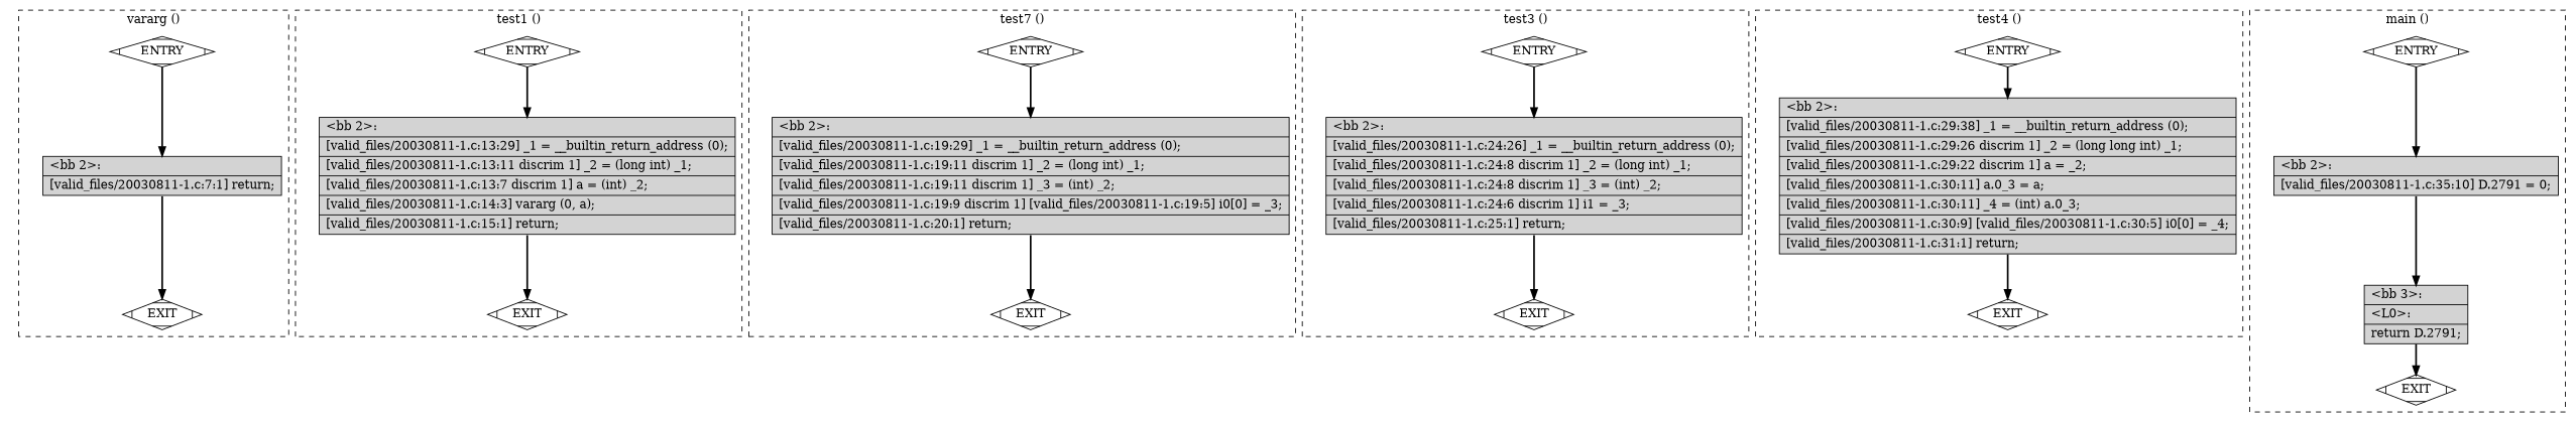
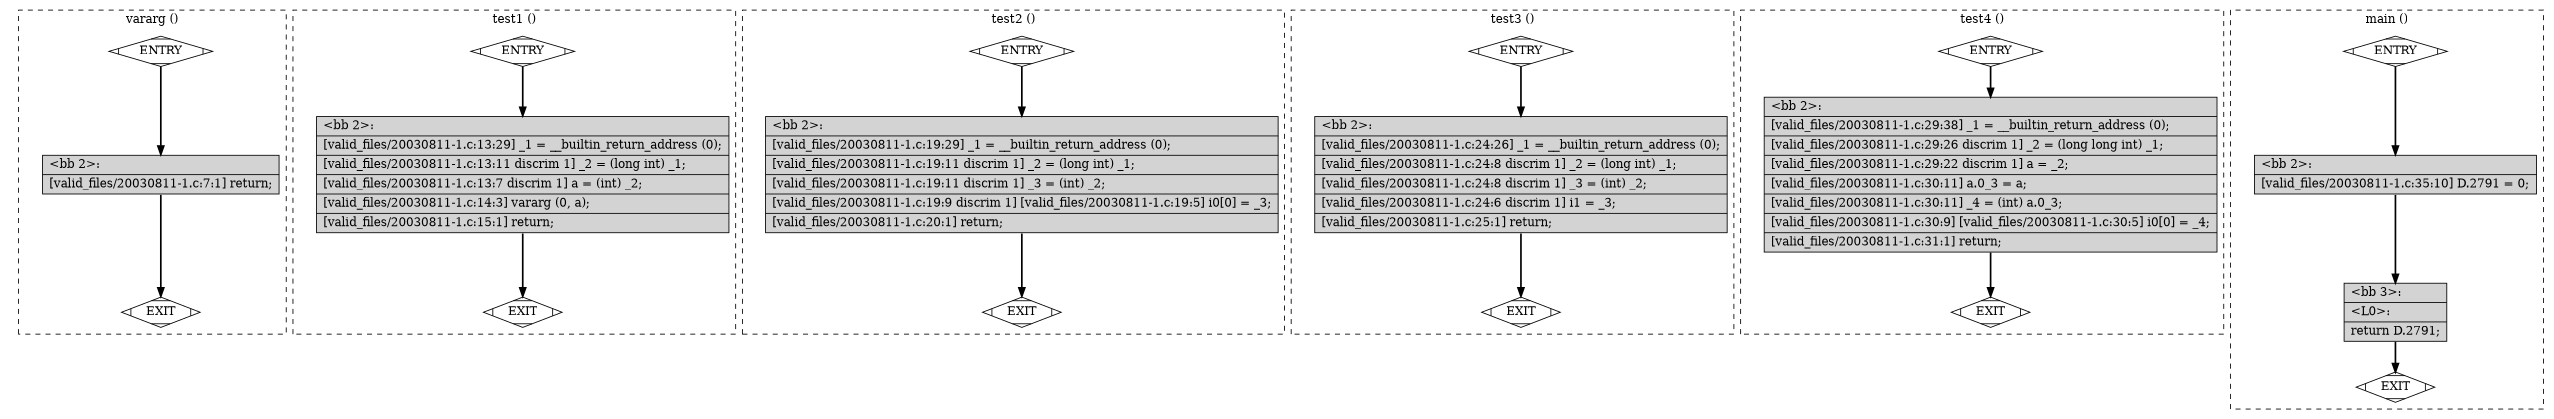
  digraph {
    node [fillcolor=white shape=Mdiamond style=filled]
    edge [constraint=true headport=n style="solid,bold" tailport=s color=black weight=100]
    n1 [label=ENTRY]
    n2 [label=EXIT]
    n3 [fillcolor=lightgrey label="{\<bb\ 2\>:\l|[valid_files/20030811-1.c:7:1]\ return;\l}" shape=record]
    n4 [label=ENTRY]
    n5 [label=EXIT]
    n6 [fillcolor=lightgrey label="{\<bb\ 2\>:\l|[valid_files/20030811-1.c:13:29]\ _1\ =\ __builtin_return_address\ (0);\l|[valid_files/20030811-1.c:13:11\ discrim\ 1]\ _2\ =\ (long\ int)\ _1;\l|[valid_files/20030811-1.c:13:7\ discrim\ 1]\ a\ =\ (int)\ _2;\l|[valid_files/20030811-1.c:14:3]\ vararg\ (0,\ a);\l|[valid_files/20030811-1.c:15:1]\ return;\l}" shape=record]
    n7 [label=ENTRY]
    n8 [label=EXIT]
    n9 [fillcolor=lightgrey label="{\<bb\ 2\>:\l|[valid_files/20030811-1.c:19:29]\ _1\ =\ __builtin_return_address\ (0);\l|[valid_files/20030811-1.c:19:11\ discrim\ 1]\ _2\ =\ (long\ int)\ _1;\l|[valid_files/20030811-1.c:19:11\ discrim\ 1]\ _3\ =\ (int)\ _2;\l|[valid_files/20030811-1.c:19:9\ discrim\ 1]\ [valid_files/20030811-1.c:19:5]\ i0[0]\ =\ _3;\l|[valid_files/20030811-1.c:20:1]\ return;\l}" shape=record]
    n10 [label=ENTRY]
    n11 [label=EXIT]
    n12 [fillcolor=lightgrey label="{\<bb\ 2\>:\l|[valid_files/20030811-1.c:24:26]\ _1\ =\ __builtin_return_address\ (0);\l|[valid_files/20030811-1.c:24:8\ discrim\ 1]\ _2\ =\ (long\ int)\ _1;\l|[valid_files/20030811-1.c:24:8\ discrim\ 1]\ _3\ =\ (int)\ _2;\l|[valid_files/20030811-1.c:24:6\ discrim\ 1]\ i1\ =\ _3;\l|[valid_files/20030811-1.c:25:1]\ return;\l}" shape=record]
    n13 [label=ENTRY]
    n14 [label=EXIT]
    n15 [fillcolor=lightgrey label="{\<bb\ 2\>:\l|[valid_files/20030811-1.c:29:38]\ _1\ =\ __builtin_return_address\ (0);\l|[valid_files/20030811-1.c:29:26\ discrim\ 1]\ _2\ =\ (long\ long\ int)\ _1;\l|[valid_files/20030811-1.c:29:22\ discrim\ 1]\ a\ =\ _2;\l|[valid_files/20030811-1.c:30:11]\ a.0_3\ =\ a;\l|[valid_files/20030811-1.c:30:11]\ _4\ =\ (int)\ a.0_3;\l|[valid_files/20030811-1.c:30:9]\ [valid_files/20030811-1.c:30:5]\ i0[0]\ =\ _4;\l|[valid_files/20030811-1.c:31:1]\ return;\l}" shape=record]
    n16 [label=ENTRY]
    n17 [label=EXIT]
    n18 [fillcolor=lightgrey label="{\<bb\ 2\>:\l|[valid_files/20030811-1.c:35:10]\ D.2791\ =\ 0;\l}" shape=record]
    n19 [fillcolor=lightgrey label="{\<bb\ 3\>:\l|\<L0\>:\l|return\ D.2791;\l}" shape=record]
    subgraph cluster_1 {
      color=black
      label="vararg ()"
      style=dashed
      n1
      n2
      n3
    }
    subgraph cluster_2 {
      color=black
      label="test1 ()"
      style=dashed
      n4
      n5
      n6
    }
    subgraph cluster_3 {
      color=black
-     label="test7 ()"
+     label="test2 ()"
      style=dashed
      n7
      n8
      n9
    }
    subgraph cluster_4 {
      color=black
      label="test3 ()"
      style=dashed
      n10
      n11
      n12
    }
    subgraph cluster_5 {
      color=black
      label="test4 ()"
      style=dashed
      n13
      n14
      n15
    }
    subgraph cluster_6 {
      color=black
      label="main ()"
      style=dashed
      n16
      n17
      n18
      n19
    }
    n1 -> n2 [style=invis color="" weight=""]
    n1 -> n3
    n3 -> n2 [weight=10]
    n4 -> n5 [style=invis color="" weight=""]
    n4 -> n6
    n6 -> n5 [weight=10]
    n7 -> n8 [style=invis color="" weight=""]
    n7 -> n9
    n9 -> n8 [weight=10]
    n10 -> n11 [style=invis color="" weight=""]
    n10 -> n12
    n12 -> n11 [weight=10]
    n13 -> n14 [style=invis color="" weight=""]
    n13 -> n15
    n15 -> n14 [weight=10]
    n16 -> n17 [style=invis color="" weight=""]
    n16 -> n18
    n18 -> n19
    n19 -> n17 [weight=10]
  }
